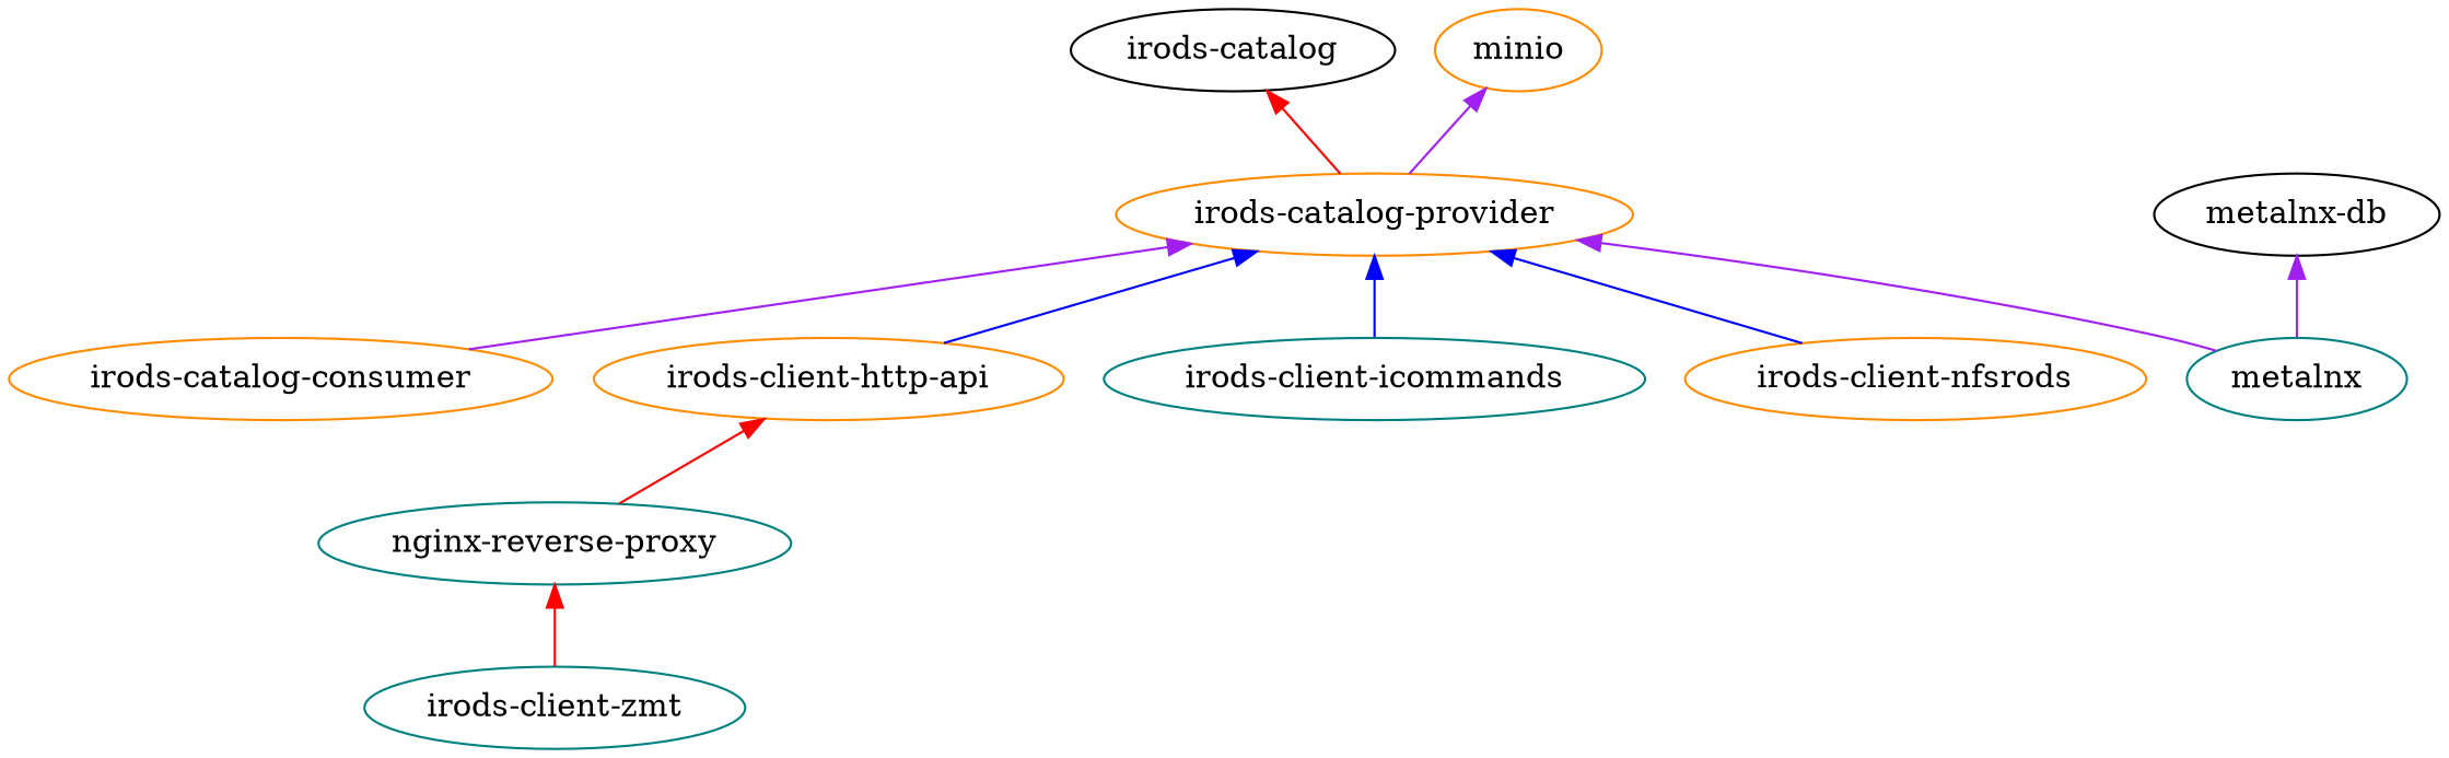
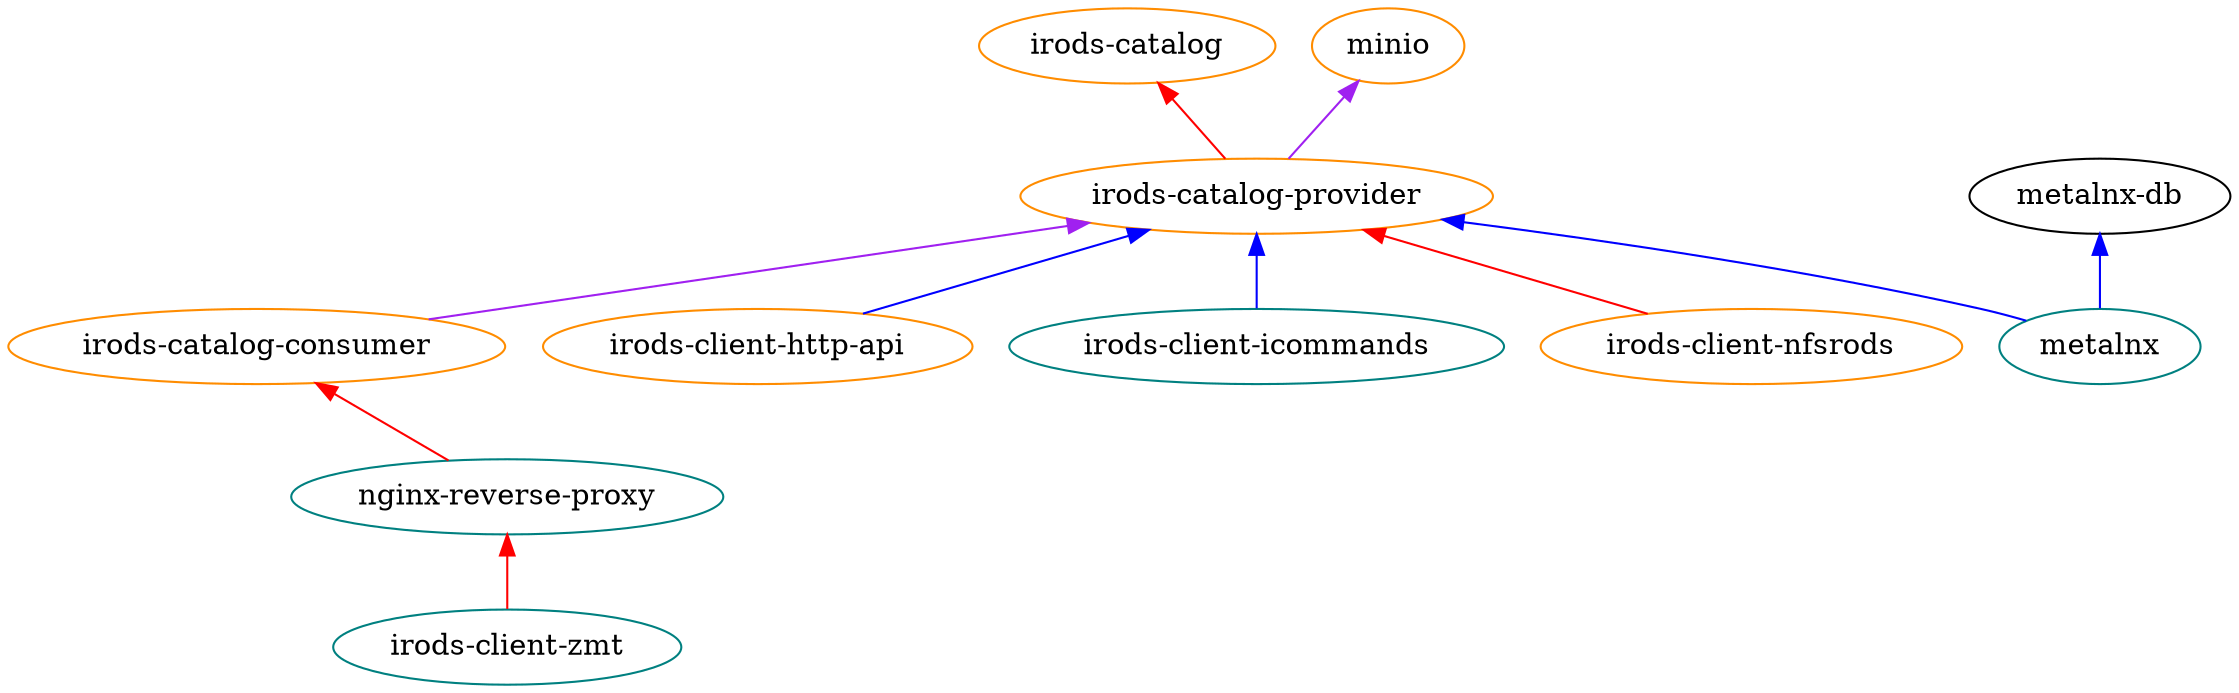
  digraph {
    rankdir=BT
    node [color=darkorange]
    edge [color=red]
-   n1 [color=black label="irods-catalog"]
+   n1 [label="irods-catalog"]
    n2 [label="irods-catalog-provider"]
    n3 [label=minio]
    n4 [label="irods-catalog-consumer"]
    n5 [label="irods-client-http-api"]
    n6 [color=teal label="irods-client-icommands"]
    n7 [label="irods-client-nfsrods"]
    n8 [color=teal label="nginx-reverse-proxy"]
    n9 [color=teal label="irods-client-zmt"]
    n10 [color=black label="metalnx-db"]
    n11 [color=teal label=metalnx]
    n2 -> n1
    n2 -> n3 [color=purple]
    n4 -> n2 [color=purple]
    n5 -> n2 [color=blue]
    n6 -> n2 [color=blue]
-   n7 -> n2 [color=blue]
-   n8 -> n5
+   n7 -> n2
+   n8 -> n4
    n9 -> n8
-   n11 -> n2 [color=purple]
-   n11 -> n10 [color=purple]
+   n11 -> n2 [color=blue]
+   n11 -> n10 [color=blue]
  }
